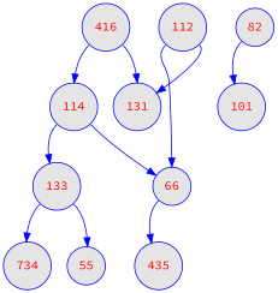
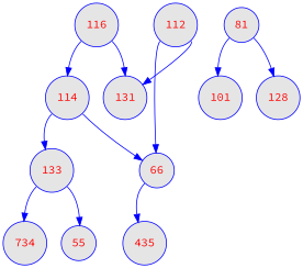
  digraph {
    fontname="Source Code Pro"
    node [color=blue fillcolor=grey90 fontcolor=red fontname="Source Code Pro" fontsize=14 shape=circle style="rounded, filled"]
    edge [color=blue fontname="Source Code Pro" tailport=sw]
-   n1 [label=416 width=0.5]
+   n1 [label=116 width=0.5]
    n2 [label=114 width=0.5]
    n3 [label=131 width=0.5]
    n4 [label=133 width=0.5]
    n5 [label=66 width=0.5]
    n6 [label=112 width=0.5]
    n7 [label=734 width=0.5]
    n8 [label=55 width=0.5]
-   n9 [label=82 width=0.5]
+   n9 [label=81 width=0.5]
    n10 [label=101 width=0.5]
+   n11 [label=128 width=0.5]
    n12 [label=435 width=0.5]
    n1 -> n2
    n1 -> n3 [tailport=se]
    n2 -> n4
    n2 -> n5 [tailport=se]
    n4 -> n7
    n4 -> n8 [tailport=se]
    n5 -> n12
    n6 -> n3 [tailport=se]
    n6 -> n5
    n9 -> n10
+   n9 -> n11 [tailport=se]
  }
